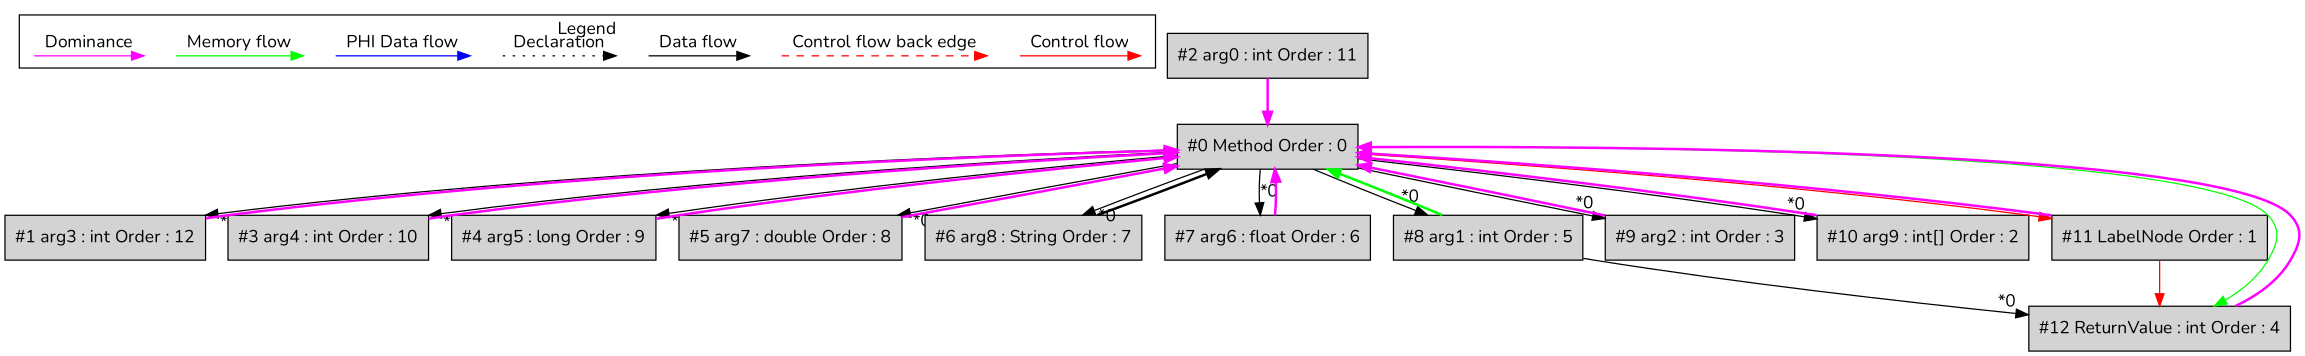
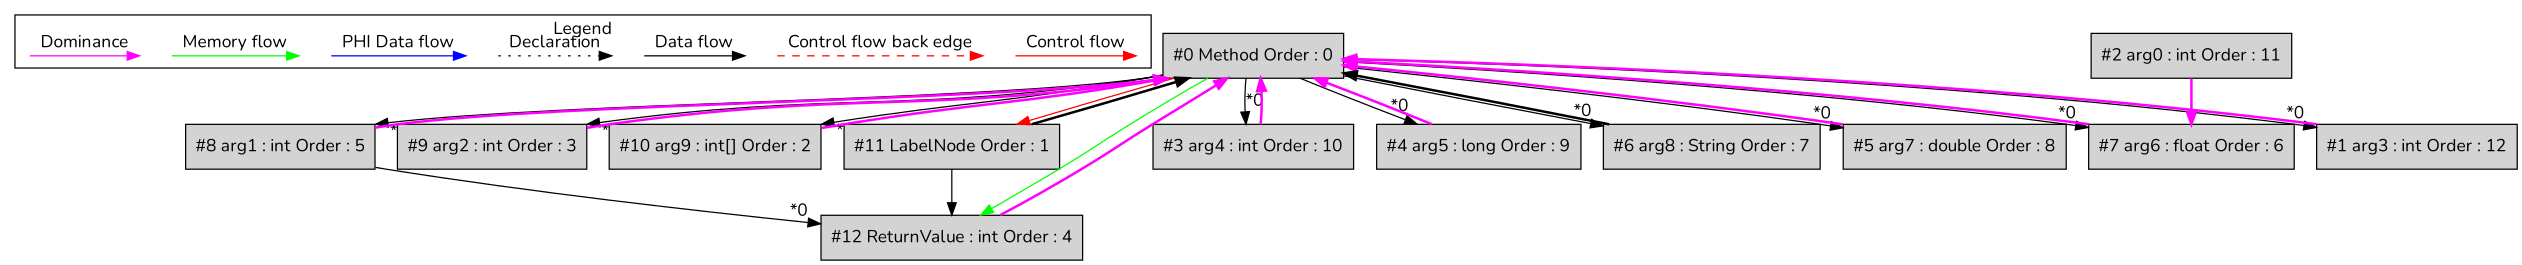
  digraph {
    fontname=Nunito
    ordering=in
    node [fontname=Nunito shape=point style=invis]
    edge [fontname=Nunito]
    c0
    c1
    c2
    c3
    d0
    d1
    d2
    d3
    d4
    d5
    d6
    d7
    d8
    d9
    n15 [fillcolor=lightgrey label="#0 Method Order : 0" shape=box style=filled]
    n16 [fillcolor=lightgrey label="#1 arg3 : int Order : 12" shape=box style=filled]
    n17 [fillcolor=lightgrey label="#3 arg4 : int Order : 10" shape=box style=filled]
    n18 [fillcolor=lightgrey label="#4 arg5 : long Order : 9" shape=box style=filled]
    n19 [fillcolor=lightgrey label="#5 arg7 : double Order : 8" shape=box style=filled]
    n20 [fillcolor=lightgrey label="#6 arg8 : String Order : 7" shape=box style=filled]
    n21 [fillcolor=lightgrey label="#7 arg6 : float Order : 6" shape=box style=filled]
    n22 [fillcolor=lightgrey label="#8 arg1 : int Order : 5" shape=box style=filled]
    n23 [fillcolor=lightgrey label="#9 arg2 : int Order : 3" shape=box style=filled]
    n24 [fillcolor=lightgrey label="#10 arg9 : int[] Order : 2" shape=box style=filled]
    n25 [fillcolor=lightgrey label="#11 LabelNode Order : 1" shape=box style=filled]
    n26 [fillcolor=lightgrey label="#12 ReturnValue : int Order : 4" shape=box style=filled]
    n27 [fillcolor=lightgrey label="#2 arg0 : int Order : 11" shape=box style=filled]
    subgraph cluster_1 {
      label=Legend
      subgraph sub_2 {
        label=Legend
        rank=same
        c0
        c1
        c2
        c3
        d0
        d1
        d2
        d3
        d4
        d5
        d6
        d7
        d8
        d9
      }
    }
    c0 -> c1 [color=red label="Control flow" style=solid]
    c2 -> c3 [color=red label="Control flow back edge" style=dashed]
    d0 -> d1 [label="Data flow"]
    d2 -> d3 [label=Declaration style=dotted]
    d4 -> d5 [color=blue label="PHI Data flow"]
    d6 -> d7 [color=green label="Memory flow"]
    d8 -> d9 [color=fuchsia label=Dominance style=solid]
    n15 -> n16 [headlabel="*0" labeldistance=2]
    n15 -> n17 [headlabel="*0" labeldistance=2]
    n15 -> n18 [headlabel="*0" labeldistance=2]
    n15 -> n19 [headlabel="*0" labeldistance=2]
    n15 -> n20 [headlabel="*0" labeldistance=2]
    n15 -> n21 [headlabel="*0" labeldistance=2]
    n15 -> n22 [headlabel="*0" labeldistance=2]
    n15 -> n23 [headlabel="*0" labeldistance=2]
    n15 -> n24 [headlabel="*0" labeldistance=2]
    n15 -> n25 [color=red fontcolor=red labeldistance=2]
    n15 -> n26 [color=green constraint=false labeldistance=2]
    n16 -> n15 [color=fuchsia dir=forward penwidth=2]
    n17 -> n15 [color=fuchsia dir=forward penwidth=2]
    n18 -> n15 [color=fuchsia dir=forward penwidth=2]
    n19 -> n15 [color=fuchsia dir=forward penwidth=2]
    n20 -> n15 [color=black dir=forward penwidth=2]
    n21 -> n15 [color=fuchsia dir=forward penwidth=2]
-   n22 -> n15 [color=green dir=forward penwidth=2]
+   n22 -> n15 [color=fuchsia dir=forward penwidth=2]
    n22 -> n26 [headlabel="*0" labeldistance=2]
    n23 -> n15 [color=fuchsia dir=forward penwidth=2]
    n24 -> n15 [color=fuchsia dir=forward penwidth=2]
-   n25 -> n15 [color=fuchsia dir=forward penwidth=2]
-   n25 -> n26 [color=red fontcolor=red labeldistance=2]
+   n25 -> n15 [color=black dir=forward penwidth=2]
+   n25 -> n26 [color=black fontcolor=red labeldistance=2]
    n26 -> n15 [color=fuchsia dir=forward penwidth=2]
-   n27 -> n15 [color=fuchsia dir=forward penwidth=2]
+   n27 -> n21 [color=fuchsia dir=forward penwidth=2]
  }
